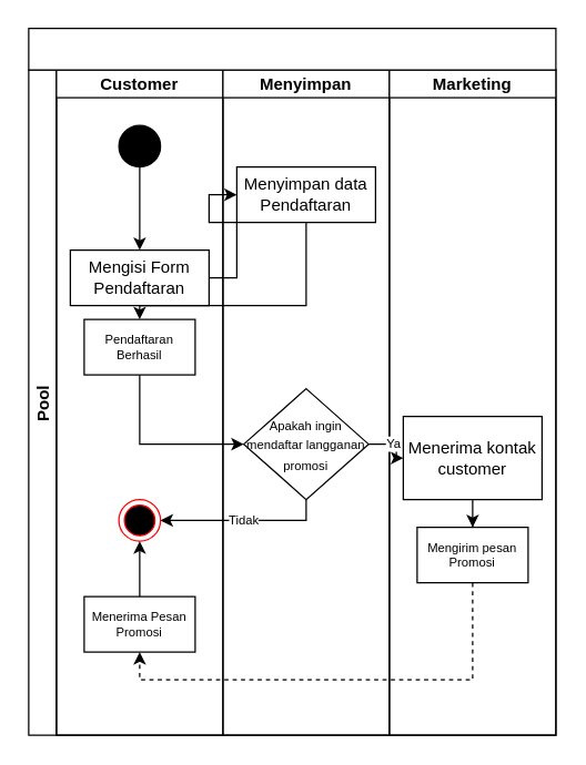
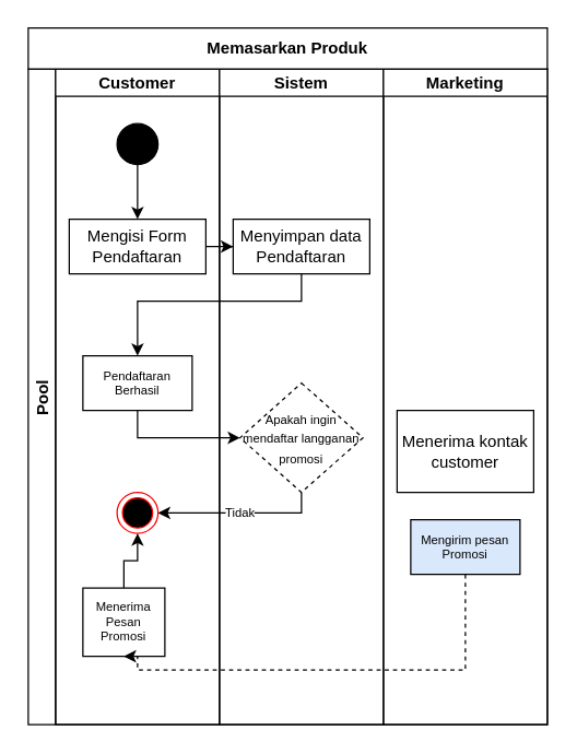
  <mxCell id="0" />
  <mxCell id="1" parent="0" />
  <mxCell id="2" value="Pool" style="swimlane;childLayout=stackLayout;resizeParent=1;resizeParentMax=0;startSize=20;horizontal=0;horizontalStack=1;" vertex="1" parent="1"><mxGeometry x="20" y="50" width="380" height="480" as="geometry" /></mxCell>
  <mxCell id="3" value="Customer" style="swimlane;startSize=20;" vertex="1" parent="2"><mxGeometry x="20" width="120" height="480" as="geometry" /></mxCell>
  <mxCell id="4" style="edgeStyle=orthogonalEdgeStyle;rounded=0;orthogonalLoop=1;jettySize=auto;html=1;entryX=0.5;entryY=0;entryDx=0;entryDy=0;" edge="1" parent="3" source="5" target="6"><mxGeometry relative="1" as="geometry" /></mxCell>
  <mxCell id="5" value="" style="ellipse;whiteSpace=wrap;html=1;aspect=fixed;fillColor=#000000;" vertex="1" parent="3"><mxGeometry x="45" y="40" width="30" height="30" as="geometry" /></mxCell>
- <mxCell id="6" value="Mengisi Form Pendaftaran" style="rounded=0;whiteSpace=wrap;html=1;fillColor=#FFFFFF;" vertex="1" parent="3"><mxGeometry x="10" y="130" width="100" height="40" as="geometry" /></mxCell>
- <mxCell id="7" value="Pendaftaran Berhasil" style="rounded=0;whiteSpace=wrap;html=1;fontSize=9;fillColor=#FFFFFF;" vertex="1" parent="3"><mxGeometry x="20" y="180" width="80" height="40" as="geometry" /></mxCell>
+ <mxCell id="6" value="Mengisi Form Pendaftaran" style="rounded=0;whiteSpace=wrap;html=1;fillColor=#FFFFFF;" vertex="1" parent="3"><mxGeometry x="10" y="110" width="100" height="40" as="geometry" /></mxCell>
+ <mxCell id="7" value="Pendaftaran Berhasil" style="rounded=0;whiteSpace=wrap;html=1;fontSize=9;fillColor=#FFFFFF;" vertex="1" parent="3"><mxGeometry x="20" y="210" width="80" height="40" as="geometry" /></mxCell>
  <mxCell id="8" value="" style="ellipse;html=1;shape=endState;fillColor=#000000;strokeColor=#ff0000;fontSize=9;" vertex="1" parent="3"><mxGeometry x="45" y="310" width="30" height="30" as="geometry" /></mxCell>
  <mxCell id="9" style="edgeStyle=orthogonalEdgeStyle;rounded=0;orthogonalLoop=1;jettySize=auto;html=1;entryX=0.5;entryY=1;entryDx=0;entryDy=0;fontSize=9;" edge="1" parent="3" source="10" target="8"><mxGeometry relative="1" as="geometry" /></mxCell>
- <mxCell id="10" value="Menerima Pesan Promosi" style="rounded=0;whiteSpace=wrap;html=1;fontSize=9;fillColor=#FFFFFF;" vertex="1" parent="3"><mxGeometry x="20" y="380" width="80" height="40" as="geometry" /></mxCell>
- <mxCell id="11" value="Menyimpan" style="swimlane;startSize=20;" vertex="1" parent="2"><mxGeometry x="140" width="120" height="480" as="geometry" /></mxCell>
- <mxCell id="12" value="Menyimpan data Pendaftaran" style="rounded=0;whiteSpace=wrap;html=1;fillColor=#FFFFFF;" vertex="1" parent="11"><mxGeometry x="10" y="70" width="100" height="40" as="geometry" /></mxCell>
- <mxCell id="13" value="&lt;font style=&quot;font-size: 9px&quot;&gt;Apakah ingin mendaftar langganan promosi&lt;/font&gt;" style="rhombus;whiteSpace=wrap;html=1;fillColor=#FFFFFF;" vertex="1" parent="11"><mxGeometry x="15" y="230" width="90" height="80" as="geometry" /></mxCell>
+ <mxCell id="10" value="Menerima Pesan Promosi" style="rounded=0;whiteSpace=wrap;html=1;fontSize=9;fillColor=#FFFFFF;" vertex="1" parent="3"><mxGeometry x="20" y="380" width="60" height="50" as="geometry" /></mxCell>
+ <mxCell id="11" value="Sistem" style="swimlane;startSize=20;" vertex="1" parent="2"><mxGeometry x="140" width="120" height="480" as="geometry" /></mxCell>
+ <mxCell id="12" value="Menyimpan data Pendaftaran" style="rounded=0;whiteSpace=wrap;html=1;fillColor=#FFFFFF;" vertex="1" parent="11"><mxGeometry x="10" y="110" width="100" height="40" as="geometry" /></mxCell>
+ <mxCell id="13" value="&lt;font style=&quot;font-size: 9px&quot;&gt;Apakah ingin mendaftar langganan promosi&lt;/font&gt;" style="rhombus;whiteSpace=wrap;html=1;fillColor=#FFFFFF;dashed=1;" vertex="1" parent="11"><mxGeometry x="15" y="230" width="90" height="80" as="geometry" /></mxCell>
  <mxCell id="14" value="Marketing" style="swimlane;startSize=20;" vertex="1" parent="2"><mxGeometry x="260" width="120" height="480" as="geometry"><mxRectangle x="260" width="30" height="480" as="alternateBounds" /></mxGeometry></mxCell>
- <mxCell id="15" style="edgeStyle=orthogonalEdgeStyle;rounded=0;orthogonalLoop=1;jettySize=auto;html=1;entryX=0.5;entryY=0;entryDx=0;entryDy=0;fontSize=9;" edge="1" parent="14" source="16" target="17"><mxGeometry relative="1" as="geometry" /></mxCell>
  <mxCell id="16" value="Menerima kontak customer" style="rounded=0;whiteSpace=wrap;html=1;fillColor=#FFFFFF;" vertex="1" parent="14"><mxGeometry x="10" y="250" width="100" height="60" as="geometry" /></mxCell>
- <mxCell id="17" value="Mengirim pesan Promosi" style="rounded=0;whiteSpace=wrap;html=1;fontSize=9;fillColor=#FFFFFF;" vertex="1" parent="14"><mxGeometry x="20" y="330" width="80" height="40" as="geometry" /></mxCell>
+ <mxCell id="17" value="Mengirim pesan Promosi" style="rounded=0;whiteSpace=wrap;html=1;fontSize=9;fillColor=#dae8fc;" vertex="1" parent="14"><mxGeometry x="20" y="330" width="80" height="40" as="geometry" /></mxCell>
  <mxCell id="18" style="edgeStyle=orthogonalEdgeStyle;rounded=0;orthogonalLoop=1;jettySize=auto;html=1;entryX=0;entryY=0.5;entryDx=0;entryDy=0;" edge="1" parent="2" source="6" target="12"><mxGeometry relative="1" as="geometry" /></mxCell>
- <mxCell id="19" value="Ya" style="edgeStyle=orthogonalEdgeStyle;rounded=0;orthogonalLoop=1;jettySize=auto;html=1;fontSize=9;" edge="1" parent="2" source="13" target="16"><mxGeometry relative="1" as="geometry" /></mxCell>
  <mxCell id="20" style="edgeStyle=orthogonalEdgeStyle;rounded=0;orthogonalLoop=1;jettySize=auto;html=1;entryX=0.5;entryY=0;entryDx=0;entryDy=0;fontSize=9;" edge="1" parent="2" source="12" target="7"><mxGeometry relative="1" as="geometry"><Array as="points"><mxPoint x="200" y="170" /><mxPoint x="80" y="170" /></Array></mxGeometry></mxCell>
  <mxCell id="21" style="edgeStyle=orthogonalEdgeStyle;rounded=0;orthogonalLoop=1;jettySize=auto;html=1;entryX=0;entryY=0.5;entryDx=0;entryDy=0;fontSize=9;" edge="1" parent="2" source="7" target="13"><mxGeometry relative="1" as="geometry"><Array as="points"><mxPoint x="80" y="270" /></Array></mxGeometry></mxCell>
  <mxCell id="22" value="Tidak" style="edgeStyle=orthogonalEdgeStyle;rounded=0;orthogonalLoop=1;jettySize=auto;html=1;entryX=1;entryY=0.5;entryDx=0;entryDy=0;fontSize=9;" edge="1" parent="2" source="13" target="8"><mxGeometry relative="1" as="geometry"><Array as="points"><mxPoint x="200" y="325" /></Array></mxGeometry></mxCell>
  <mxCell id="23" style="edgeStyle=orthogonalEdgeStyle;rounded=0;orthogonalLoop=1;jettySize=auto;html=1;fontSize=9;entryX=0.5;entryY=1;entryDx=0;entryDy=0;dashed=1;" edge="1" parent="2" source="17" target="10"><mxGeometry relative="1" as="geometry"><mxPoint x="80" y="400" as="targetPoint" /><Array as="points"><mxPoint x="320" y="440" /><mxPoint x="80" y="440" /></Array></mxGeometry></mxCell>
  <mxCell id="24" value="" style="shape=table;startSize=0;container=1;collapsible=0;childLayout=tableLayout;fontStyle=1" vertex="1" parent="1"><mxGeometry x="20" y="20" width="380" height="30" as="geometry" /></mxCell>
  <mxCell id="25" value="" style="shape=partialRectangle;collapsible=0;dropTarget=0;pointerEvents=0;fillColor=none;top=0;left=0;bottom=0;right=0;points=[[0,0.5],[1,0.5]];portConstraint=eastwest;" vertex="1" parent="24"><mxGeometry width="380" height="30" as="geometry" /></mxCell>
+ <mxCell id="26" value="&lt;b&gt;Memasarkan Produk&lt;/b&gt;" style="shape=partialRectangle;html=1;whiteSpace=wrap;connectable=0;overflow=hidden;fillColor=none;top=0;left=0;bottom=0;right=0;pointerEvents=1;" vertex="1" parent="25"><mxGeometry width="380" height="30" as="geometry"><mxRectangle width="380" height="30" as="alternateBounds" /></mxGeometry></mxCell>
